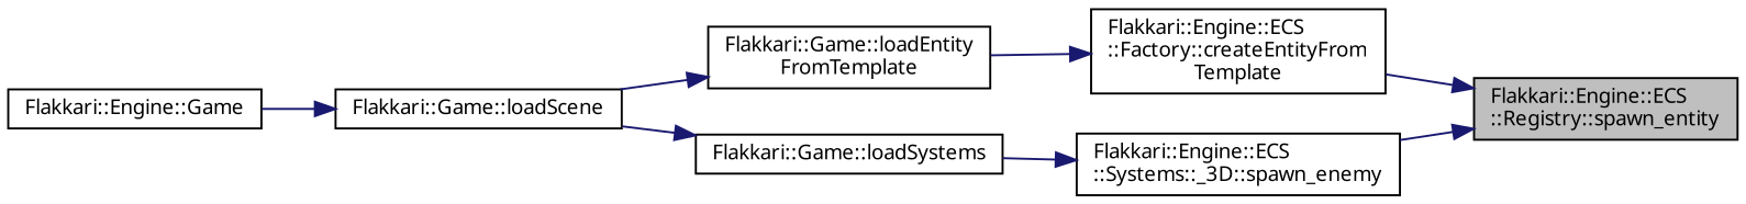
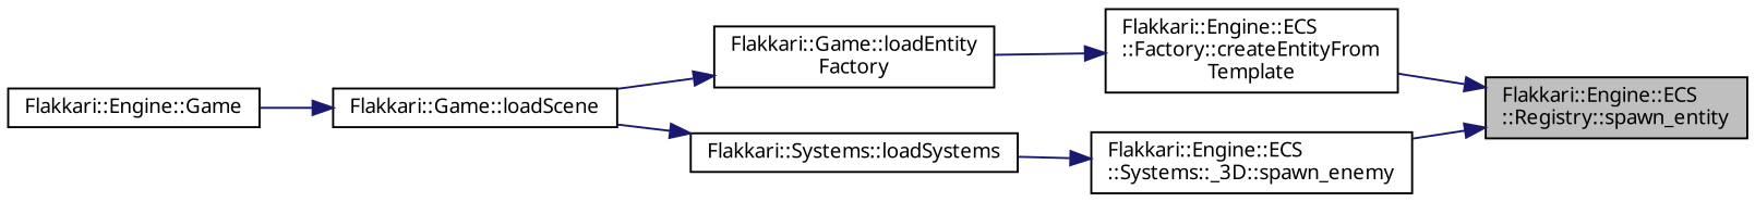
  digraph {
    fontname="Noto Sans"
    rankdir=RL
    node [color=black fillcolor=white fontname="Noto Sans" fontsize=10 shape=record style=filled]
    edge [color=midnightblue dir=back fontname="Noto Sans" fontsize=10 labelfontname=Helvetica labelfontsize=10 style=solid]
    n1 [fillcolor=grey75 fontcolor=black height=0.2 label="Flakkari::Engine::ECS\l::Registry::spawn_entity" width=0.4]
    n2 [height=0.2 label="Flakkari::Engine::ECS\l::Factory::createEntityFrom\lTemplate" width=0.4]
    n3 [height=0.2 label="Flakkari::Engine::ECS\l::Systems::_3D::spawn_enemy" width=0.4]
-   n4 [height=0.2 label="Flakkari::Game::loadEntity\lFromTemplate" width=0.4]
+   n4 [height=0.2 label="Flakkari::Game::loadEntity\lFactory" width=0.4]
    n5 [height=0.2 label="Flakkari::Game::loadScene" width=0.4]
-   n6 [height=0.2 label="Flakkari::Game::loadSystems" width=0.4]
+   n6 [height=0.2 label="Flakkari::Systems::loadSystems" width=0.4]
    n7 [height=0.2 label="Flakkari::Engine::Game" width=0.4]
    n1 -> n2
    n1 -> n3
    n2 -> n4
    n3 -> n6
    n4 -> n5
    n5 -> n7
    n6 -> n5
  }
